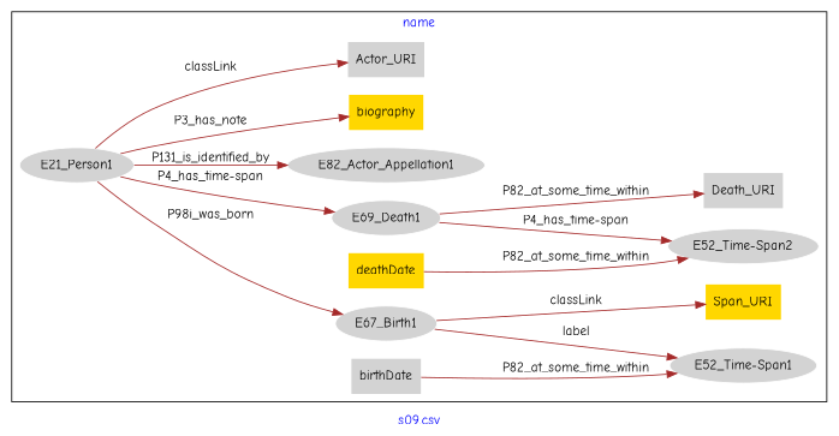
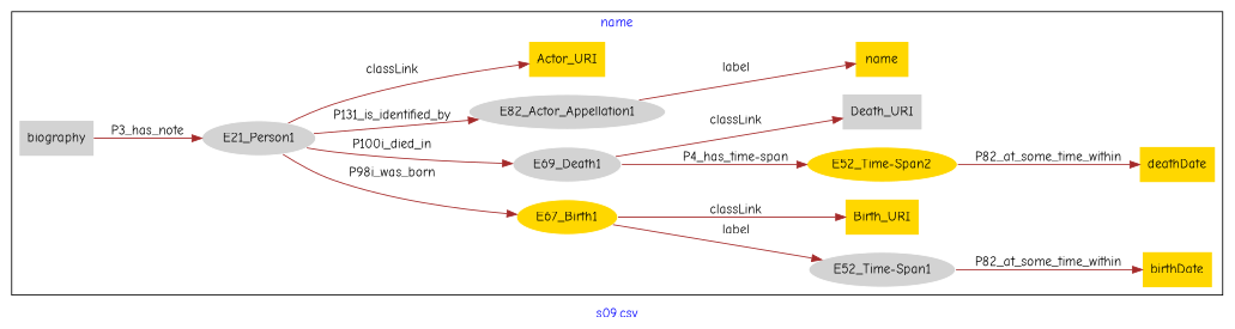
  digraph {
    fontcolor=blue
    fontname="Comic Neue"
    label="s09.csv"
    rankdir=LR
    remincross=true
    node [fillcolor=lightgray fontname="Comic Neue" style=filled shape=plaintext]
    edge [color=brown fontcolor=black fontname="Comic Neue"]
    n1 [color=white label=E21_Person1 shape=""]
-   n2 [color=white label=E67_Birth1 shape=""]
+   n2 [color=white fillcolor=gold label=E67_Birth1 shape=""]
    n3 [color=white label=E69_Death1 shape=""]
    n4 [color=white label=E82_Actor_Appellation1 shape=""]
    n5 [color=white label="E52_Time-Span1" shape=""]
-   n6 [color=white label="E52_Time-Span2" shape=""]
+   n6 [color=white fillcolor=gold label="E52_Time-Span2" shape=""]
    n7 [fillcolor=gold label=deathDate]
-   n8 [label=birthDate]
-   n9 [fillcolor=gold label=biography]
-   n11 [fillcolor=gold label=Span_URI]
+   n8 [fillcolor=gold label=birthDate]
+   n9 [label=biography]
+   n10 [fillcolor=gold label=name]
+   n11 [fillcolor=gold label=Birth_URI]
    n12 [label=Death_URI]
-   n13 [label=Actor_URI]
+   n13 [fillcolor=gold label=Actor_URI]
    subgraph cluster_1 {
      label=name
      n1
      n2
      n3
      n4
      n5
      n6
      n7
      n8
      n9
+     n10
      n11
      n12
      n13
    }
    n1 -> n2 [label=P98i_was_born]
-   n1 -> n3 [label="P4_has_time-span"]
+   n1 -> n3 [label=P100i_died_in]
    n1 -> n4 [label=P131_is_identified_by]
-   n1 -> n9 [label=P3_has_note]
+   n9 -> n1 [label=P3_has_note]
    n1 -> n13 [label=classLink]
    n2 -> n5 [label=label]
    n2 -> n11 [label=classLink]
    n3 -> n6 [label="P4_has_time-span"]
-   n3 -> n12 [label=P82_at_some_time_within]
-   n8 -> n5 [label=P82_at_some_time_within]
-   n7 -> n6 [label=P82_at_some_time_within]
+   n3 -> n12 [label=classLink]
+   n4 -> n10 [label=label]
+   n5 -> n8 [label=P82_at_some_time_within]
+   n6 -> n7 [label=P82_at_some_time_within]
  }
